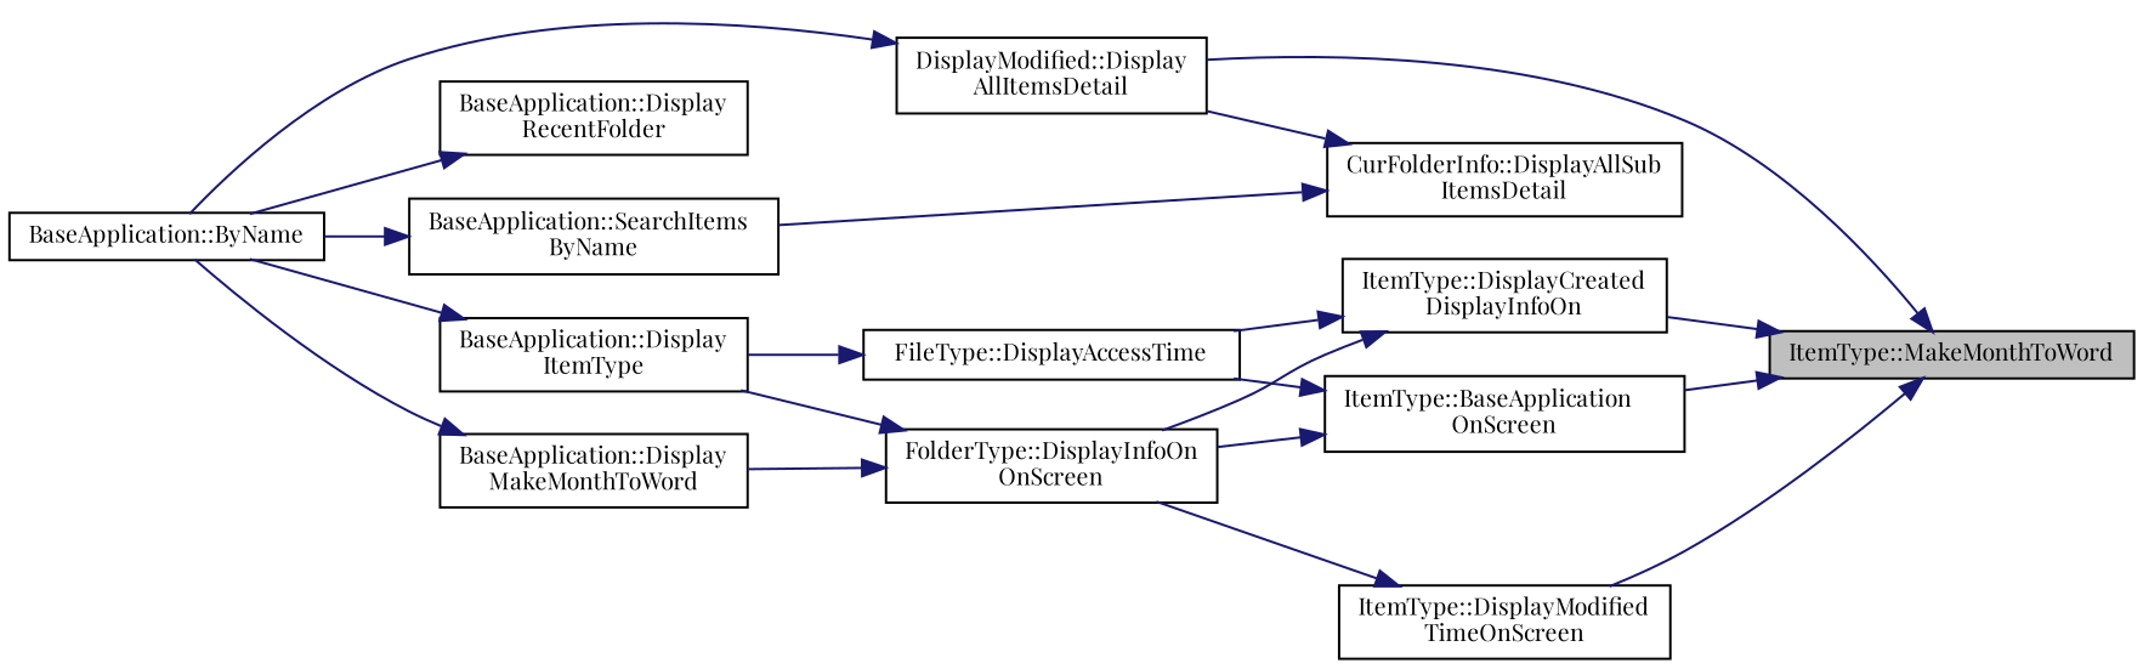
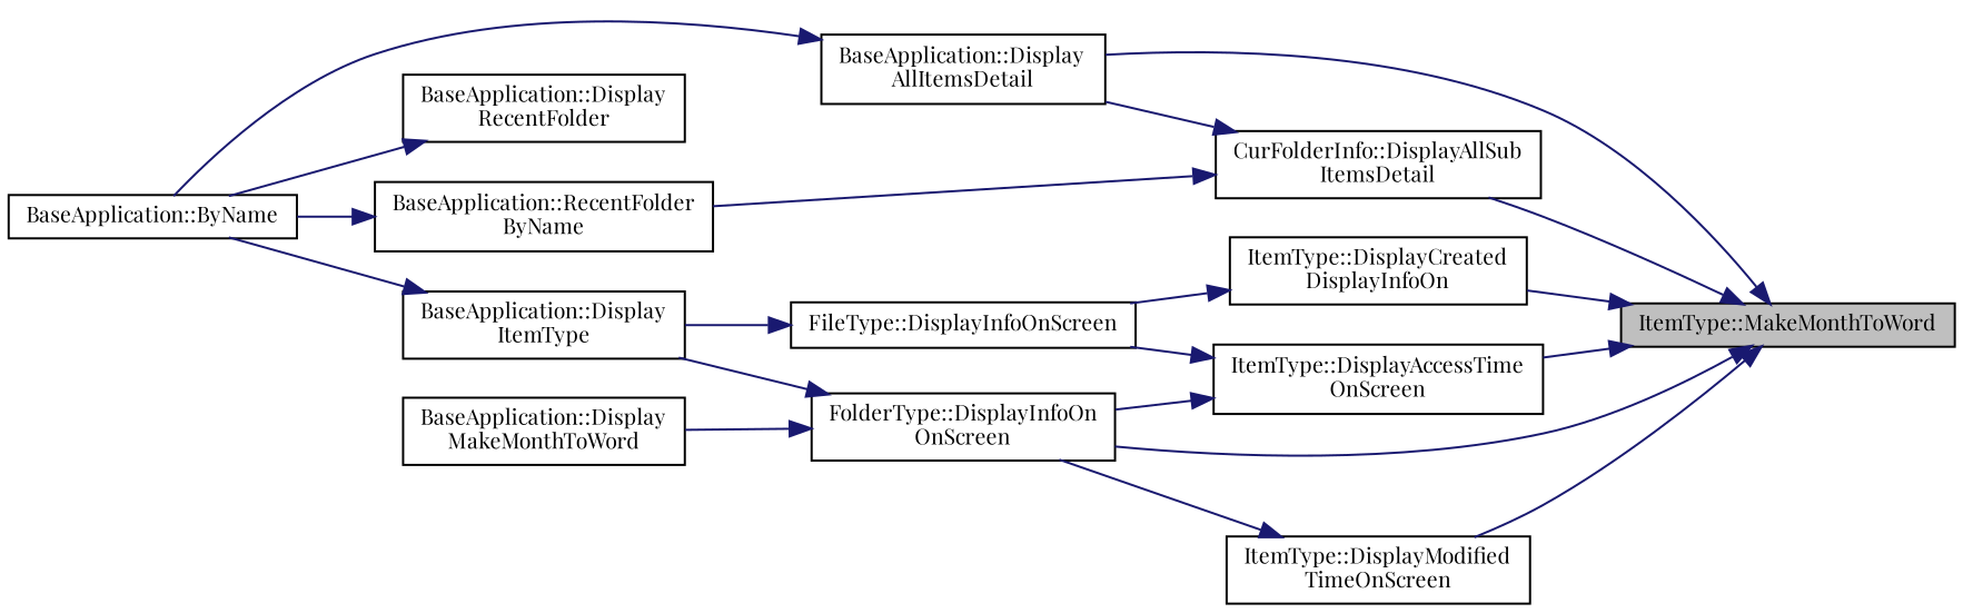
  digraph {
    fontname="Playfair Display"
    rankdir=RL
    node [color=black fillcolor=white fontname="Playfair Display" fontsize=10 shape=record style=filled]
    edge [color=midnightblue dir=back fontname="Playfair Display" fontsize=10 labelfontname=Helvetica labelfontsize=10 style=solid]
    n1 [fillcolor=grey75 fontcolor=black height=0.2 label="ItemType::MakeMonthToWord" width=0.4]
    n2 [height=0.2 label="CurFolderInfo::DisplayAllSub\lItemsDetail" width=0.4]
    n3 [height=0.2 label="ItemType::DisplayCreated\lDisplayInfoOn" width=0.4]
    n4 [height=0.2 label="ItemType::DisplayModified\lTimeOnScreen" width=0.4]
-   n5 [height=0.2 label="ItemType::BaseApplication\lOnScreen" width=0.4]
-   n6 [height=0.2 label="DisplayModified::Display\lAllItemsDetail" width=0.4]
+   n5 [height=0.2 label="ItemType::DisplayAccessTime\lOnScreen" width=0.4]
+   n6 [height=0.2 label="BaseApplication::Display\lAllItemsDetail" width=0.4]
    n7 [height=0.2 label="BaseApplication::Display\lRecentFolder" width=0.4]
    n8 [height=0.2 label="BaseApplication::ByName" width=0.4]
-   n9 [height=0.2 label="BaseApplication::SearchItems\lByName" width=0.4]
-   n10 [height=0.2 label="FileType::DisplayAccessTime" width=0.4]
+   n9 [height=0.2 label="BaseApplication::RecentFolder\lByName" width=0.4]
+   n10 [height=0.2 label="FileType::DisplayInfoOnScreen" width=0.4]
    n11 [height=0.2 label="FolderType::DisplayInfoOn\lOnScreen" width=0.4]
    n12 [height=0.2 label="BaseApplication::Display\lItemType" width=0.4]
    n13 [height=0.2 label="BaseApplication::Display\lMakeMonthToWord" width=0.4]
+   n1 -> n2
    n1 -> n3
    n1 -> n4
    n1 -> n5
    n1 -> n6
    n2 -> n6
    n2 -> n9
    n3 -> n10
-   n3 -> n11
+   n1 -> n11
    n4 -> n11
    n5 -> n10
    n5 -> n11
    n6 -> n8
    n7 -> n8
    n9 -> n8
    n10 -> n12
    n11 -> n12
    n11 -> n13
    n12 -> n8
-   n13 -> n8
  }
